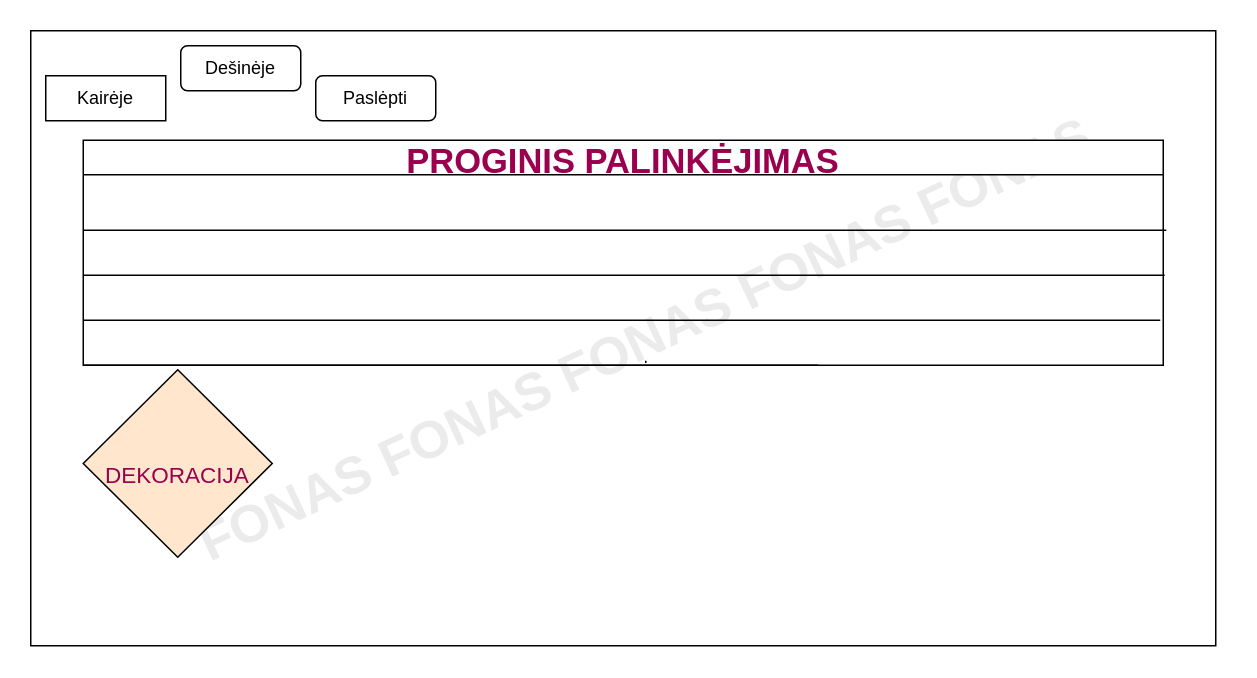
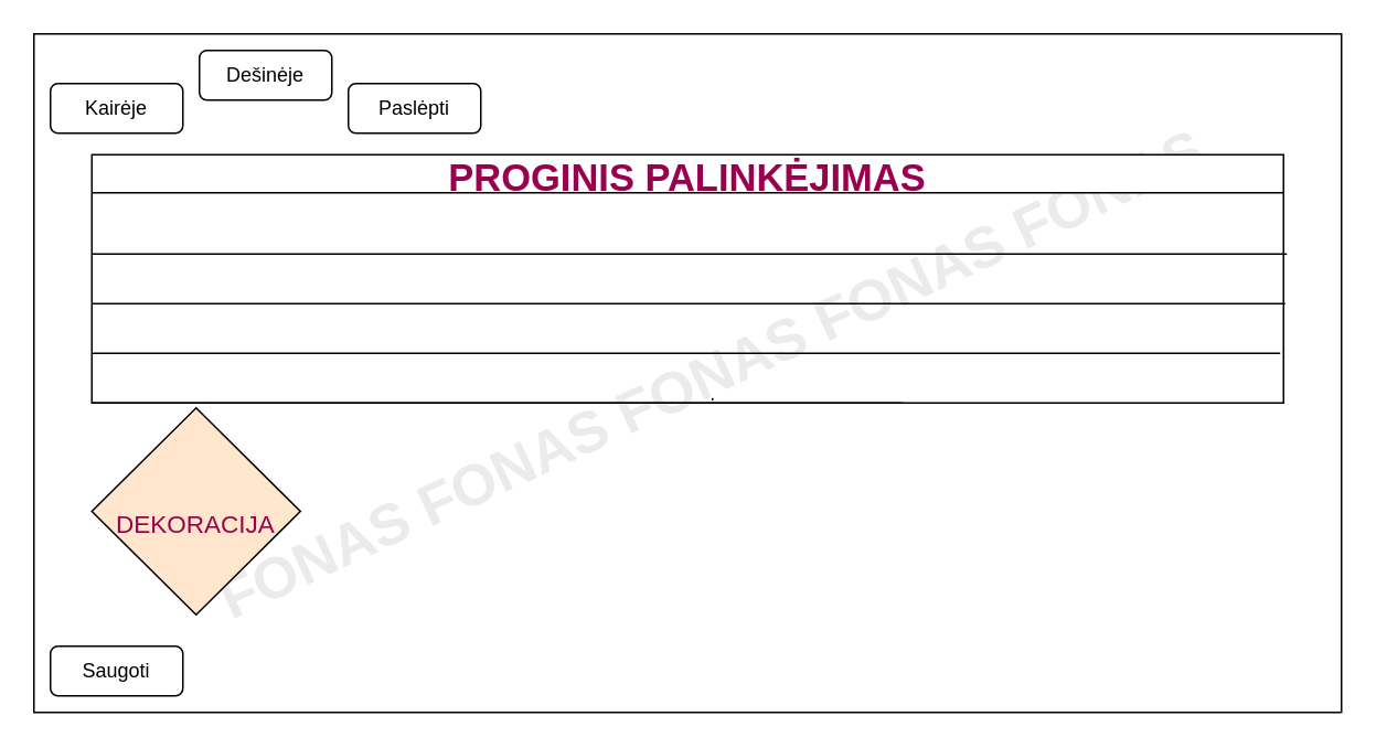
  <mxCell id="0" />
  <mxCell id="1" parent="0" />
  <mxCell id="2" value="" style="rounded=0;whiteSpace=wrap;html=1;" parent="1" vertex="1"><mxGeometry x="20" y="20" width="790" height="410" as="geometry" /></mxCell>
- <mxCell id="3" value="Kairėje" style="whiteSpace=wrap;html=1;rounded=0;" parent="1" vertex="1"><mxGeometry x="30" y="50" width="80" height="30" as="geometry" /></mxCell>
+ <mxCell id="3" value="Kairėje" style="rounded=1;whiteSpace=wrap;html=1;" parent="1" vertex="1"><mxGeometry x="30" y="50" width="80" height="30" as="geometry" /></mxCell>
  <mxCell id="4" value="Dešinėje" style="rounded=1;whiteSpace=wrap;html=1;" parent="1" vertex="1"><mxGeometry x="120" y="30" width="80" height="30" as="geometry" /></mxCell>
  <mxCell id="5" value="Paslėpti&lt;span style=&quot;color: rgba(0 , 0 , 0 , 0) ; font-family: monospace ; font-size: 0px&quot;&gt;%3CmxGraphModel%3E%3Croot%3E%3CmxCell%20id%3D%220%22%2F%3E%3CmxCell%20id%3D%221%22%20parent%3D%220%22%2F%3E%3CmxCell%20id%3D%222%22%20value%3D%22Kair%C4%97je%22%20style%3D%22rounded%3D1%3BwhiteSpace%3Dwrap%3Bhtml%3D1%3B%22%20vertex%3D%221%22%20parent%3D%221%22%3E%3CmxGeometry%20x%3D%2250%22%20y%3D%22130%22%20width%3D%2280%22%20height%3D%2230%22%20as%3D%22geometry%22%2F%3E%3C%2FmxCell%3E%3C%2Froot%3E%3C%2FmxGraphModel%3E&lt;/span&gt;" style="rounded=1;whiteSpace=wrap;html=1;" parent="1" vertex="1"><mxGeometry x="210" y="50" width="80" height="30" as="geometry" /></mxCell>
  <mxCell id="6" value="FONAS FONAS FONAS FONAS FONAS" style="text;html=1;strokeColor=none;fillColor=none;align=center;verticalAlign=middle;whiteSpace=wrap;rounded=0;rotation=-25;fontColor=#EBEBEB;fontStyle=1;fontSize=35;" parent="1" vertex="1"><mxGeometry x="44.38" y="210" width="771.24" height="30" as="geometry" /></mxCell>
  <mxCell id="7" value="&lt;font style=&quot;font-size: 15px&quot; color=&quot;#99004d&quot;&gt;DEKORACIJA&lt;/font&gt;" style="rhombus;whiteSpace=wrap;html=1;fontSize=35;fontColor=#D1D1D1;fillColor=#ffe6cc;" parent="1" vertex="1"><mxGeometry x="55" y="246" width="126" height="125" as="geometry" /></mxCell>
  <mxCell id="8" value="" style="endArrow=none;html=1;rounded=0;fontSize=23;fontColor=#99004D;" parent="1" source="6" edge="1"><mxGeometry width="50" height="50" relative="1" as="geometry"><mxPoint x="380" y="290" as="sourcePoint" /><mxPoint x="430" y="240" as="targetPoint" /></mxGeometry></mxCell>
  <mxCell id="9" value="PROGINIS PALINKĖJIMAS" style="swimlane;fontSize=23;fontColor=#99004D;" parent="1" vertex="1"><mxGeometry x="55" y="93" width="720" height="150" as="geometry" /></mxCell>
  <mxCell id="10" value="" style="endArrow=none;html=1;rounded=0;fontSize=23;fontColor=#9C8689;entryX=1;entryY=0.25;entryDx=0;entryDy=0;exitX=0;exitY=0.25;exitDx=0;exitDy=0;" parent="9" edge="1"><mxGeometry width="50" height="50" relative="1" as="geometry"><mxPoint y="150" as="sourcePoint" /><mxPoint x="490" y="150" as="targetPoint" /></mxGeometry></mxCell>
  <mxCell id="11" value="" style="endArrow=none;html=1;rounded=0;fontSize=23;fontColor=#9C8689;exitX=0;exitY=0.25;exitDx=0;exitDy=0;" parent="9" edge="1"><mxGeometry width="50" height="50" relative="1" as="geometry"><mxPoint y="120" as="sourcePoint" /><mxPoint x="718" y="120" as="targetPoint" /></mxGeometry></mxCell>
  <mxCell id="12" value="" style="endArrow=none;html=1;rounded=0;fontSize=23;fontColor=#9C8689;exitX=0;exitY=0.25;exitDx=0;exitDy=0;" parent="9" edge="1"><mxGeometry width="50" height="50" relative="1" as="geometry"><mxPoint y="90" as="sourcePoint" /><mxPoint x="721" y="90" as="targetPoint" /></mxGeometry></mxCell>
  <mxCell id="13" value="" style="endArrow=none;html=1;rounded=0;fontSize=23;fontColor=#9C8689;" parent="9" edge="1"><mxGeometry width="50" height="50" relative="1" as="geometry"><mxPoint y="60" as="sourcePoint" /><mxPoint x="722" y="60" as="targetPoint" /></mxGeometry></mxCell>
+ <mxCell id="14" value="Saugoti" style="rounded=1;whiteSpace=wrap;html=1;" parent="1" vertex="1"><mxGeometry x="30" y="390" width="80" height="30" as="geometry" /></mxCell>
